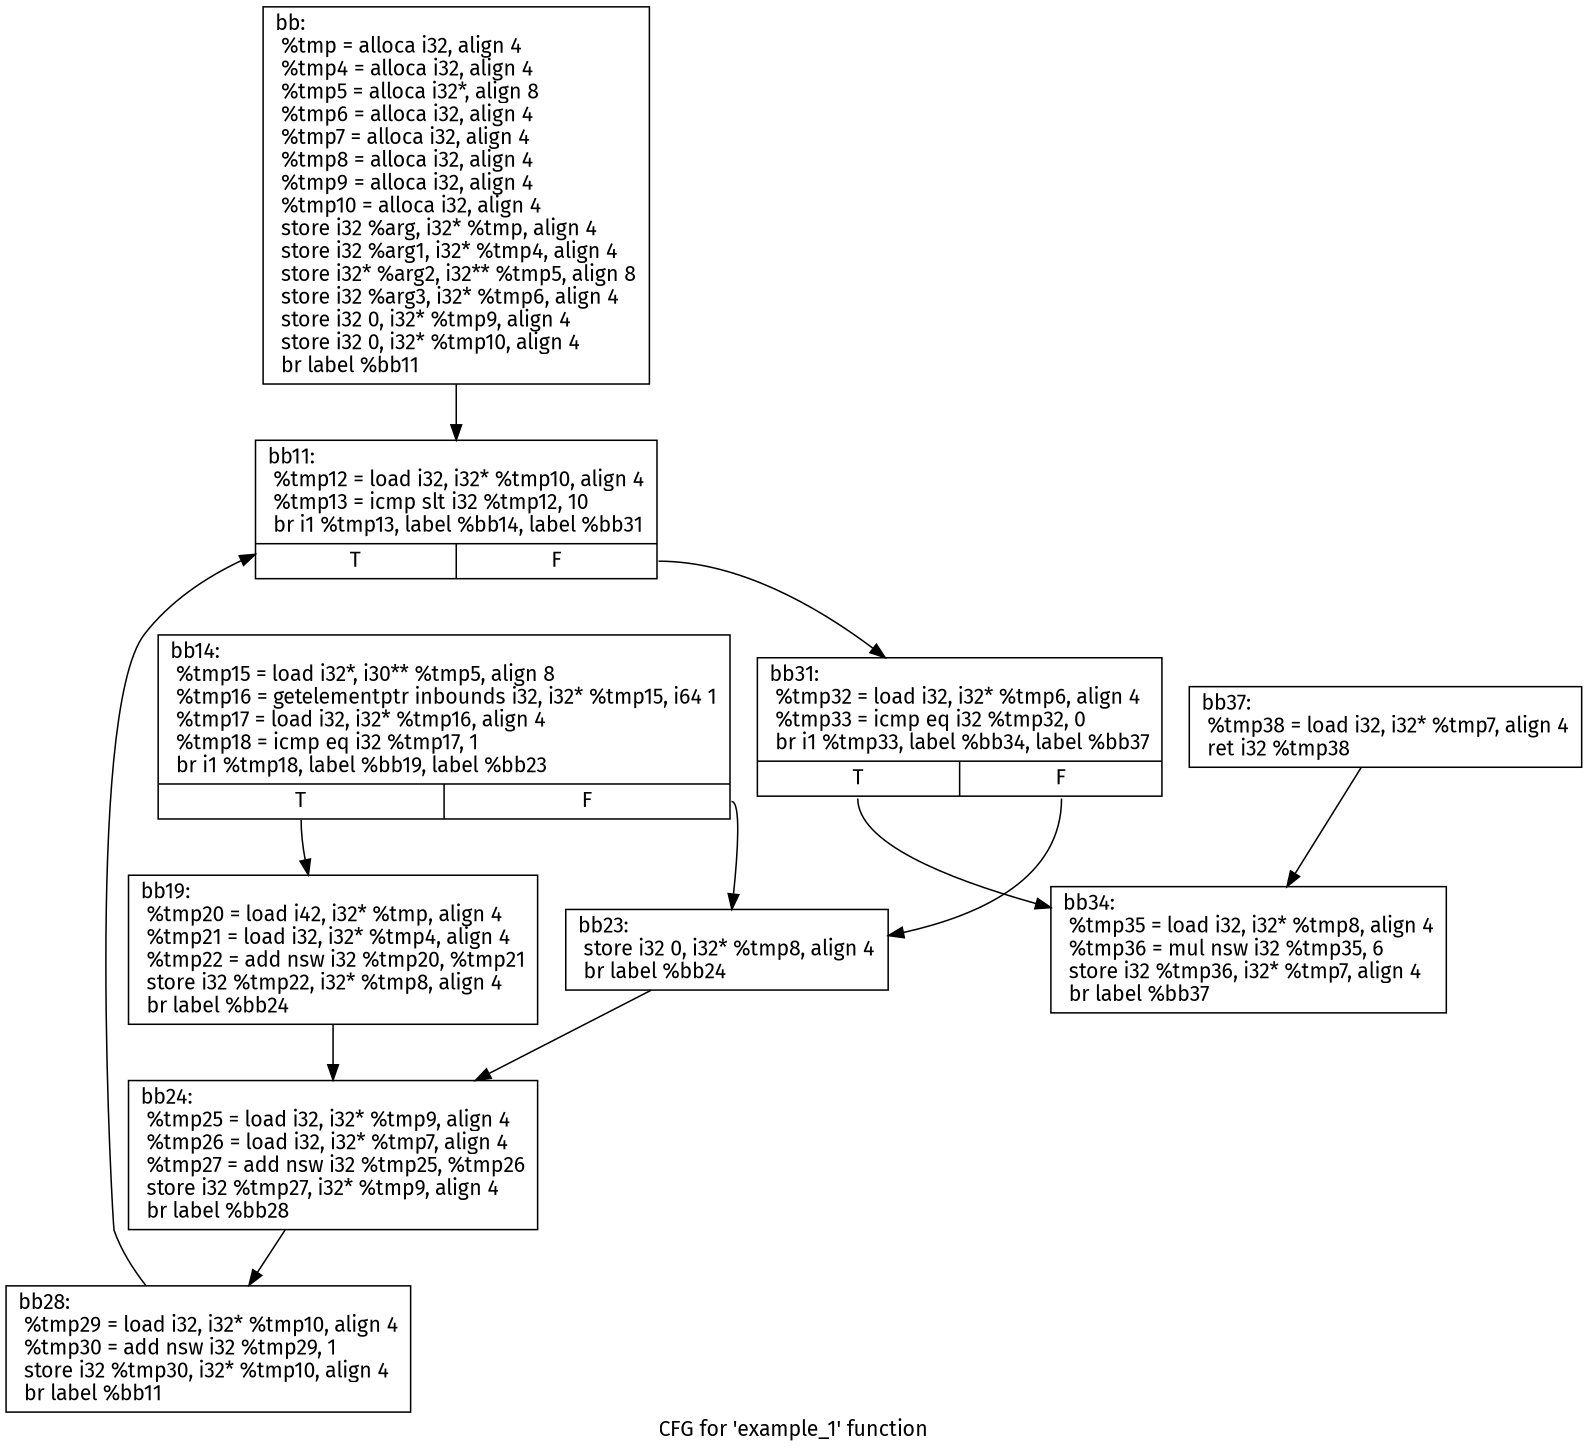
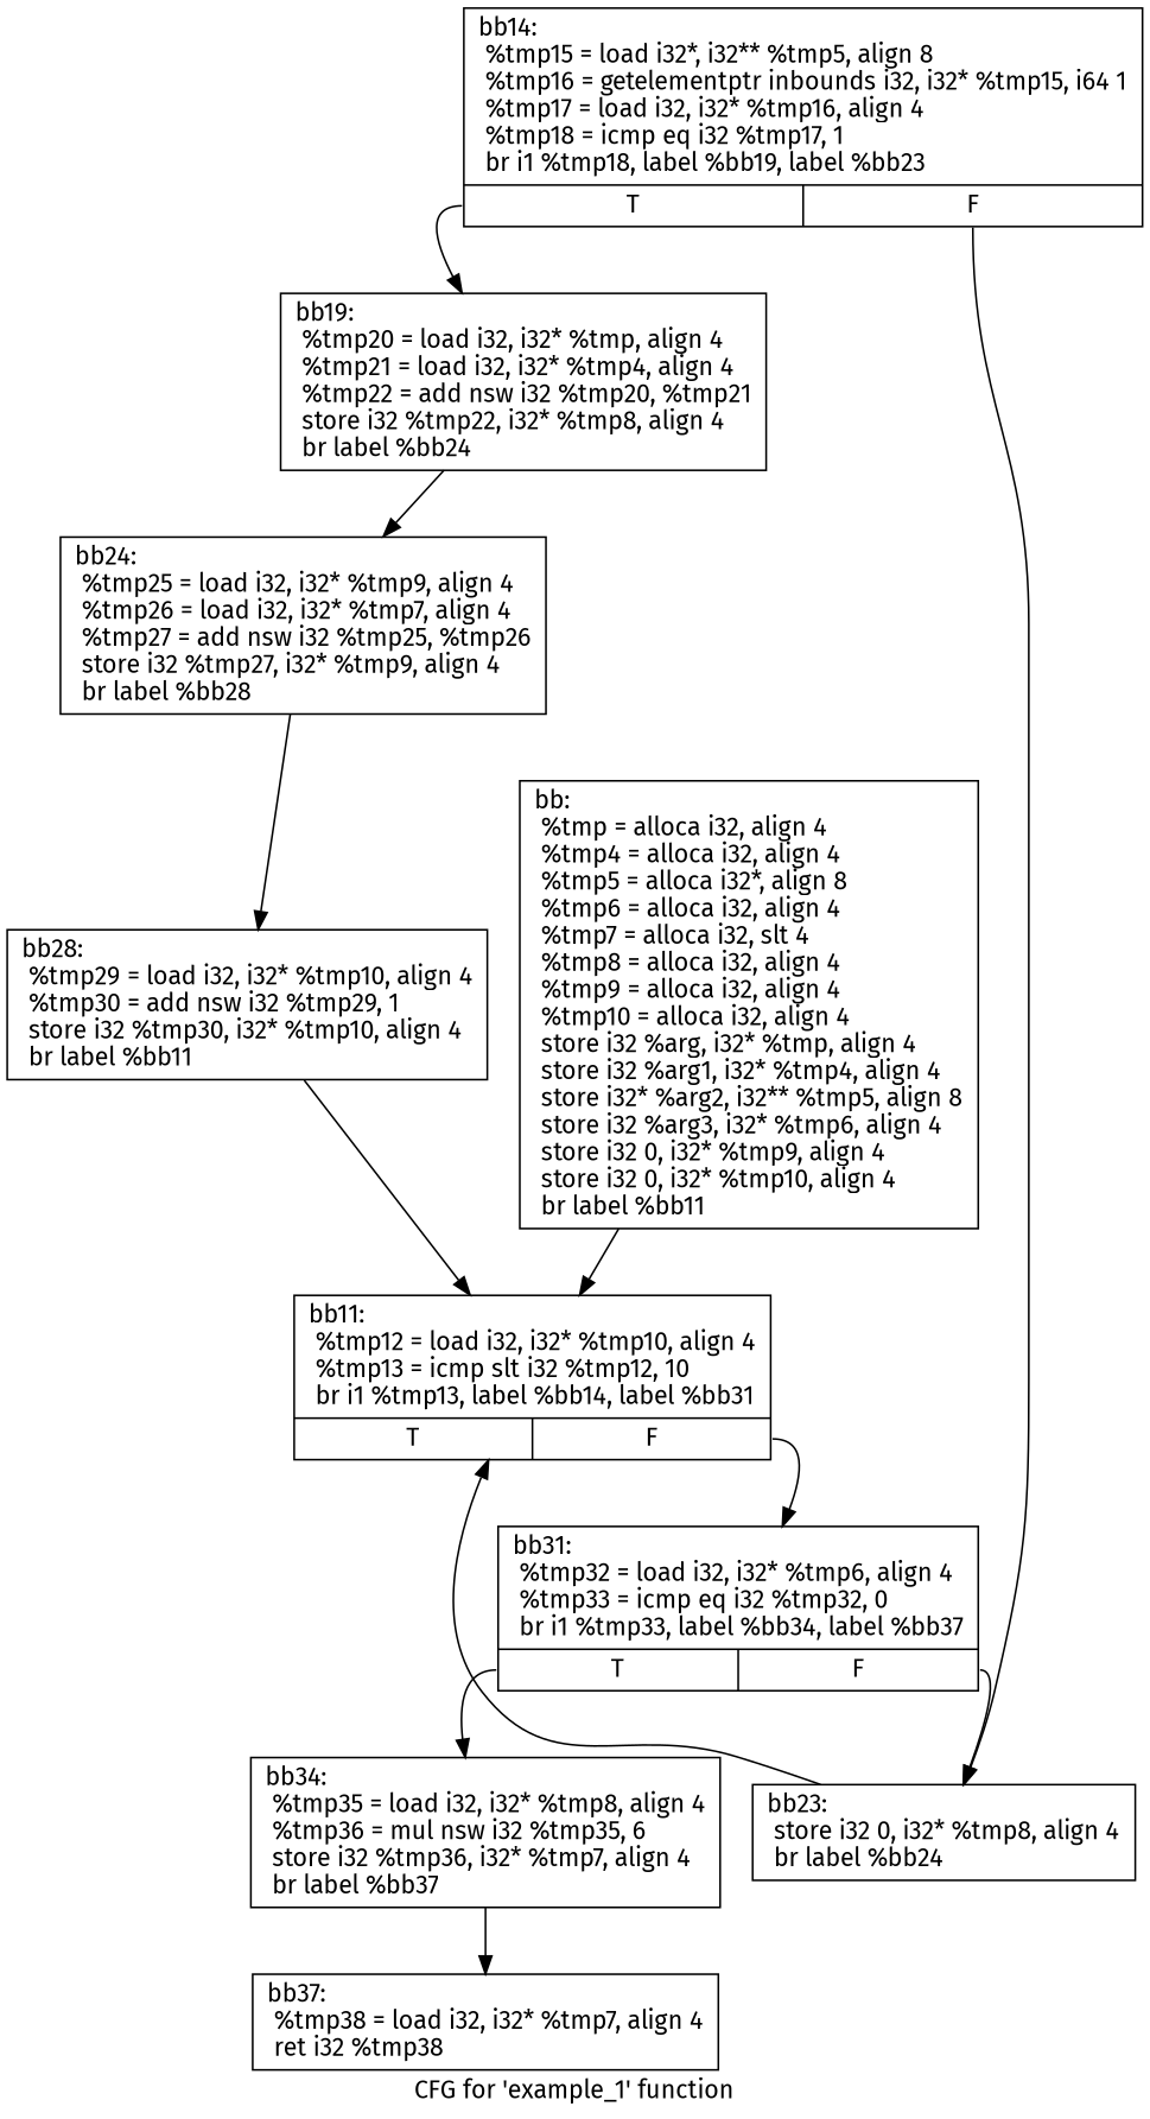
  digraph {
    fontname="Fira Sans"
    label="CFG for 'example_1' function"
    node [fontname="Fira Sans" shape=record]
    edge [fontname="Fira Sans"]
-   n1 [label="{bb:\l  %tmp = alloca i32, align 4\l  %tmp4 = alloca i32, align 4\l  %tmp5 = alloca i32*, align 8\l  %tmp6 = alloca i32, align 4\l  %tmp7 = alloca i32, align 4\l  %tmp8 = alloca i32, align 4\l  %tmp9 = alloca i32, align 4\l  %tmp10 = alloca i32, align 4\l  store i32 %arg, i32* %tmp, align 4\l  store i32 %arg1, i32* %tmp4, align 4\l  store i32* %arg2, i32** %tmp5, align 8\l  store i32 %arg3, i32* %tmp6, align 4\l  store i32 0, i32* %tmp9, align 4\l  store i32 0, i32* %tmp10, align 4\l  br label %bb11\l}"]
+   n1 [label="{bb:\l  %tmp = alloca i32, align 4\l  %tmp4 = alloca i32, align 4\l  %tmp5 = alloca i32*, align 8\l  %tmp6 = alloca i32, align 4\l  %tmp7 = alloca i32, slt 4\l  %tmp8 = alloca i32, align 4\l  %tmp9 = alloca i32, align 4\l  %tmp10 = alloca i32, align 4\l  store i32 %arg, i32* %tmp, align 4\l  store i32 %arg1, i32* %tmp4, align 4\l  store i32* %arg2, i32** %tmp5, align 8\l  store i32 %arg3, i32* %tmp6, align 4\l  store i32 0, i32* %tmp9, align 4\l  store i32 0, i32* %tmp10, align 4\l  br label %bb11\l}"]
    n2 [label="{bb11:                                             \l  %tmp12 = load i32, i32* %tmp10, align 4\l  %tmp13 = icmp slt i32 %tmp12, 10\l  br i1 %tmp13, label %bb14, label %bb31\l|{<s0>T|<s1>F}}"]
    n3 [label="{bb31:                                             \l  %tmp32 = load i32, i32* %tmp6, align 4\l  %tmp33 = icmp eq i32 %tmp32, 0\l  br i1 %tmp33, label %bb34, label %bb37\l|{<s0>T|<s1>F}}"]
-   n4 [label="{bb14:                                             \l  %tmp15 = load i32*, i30** %tmp5, align 8\l  %tmp16 = getelementptr inbounds i32, i32* %tmp15, i64 1\l  %tmp17 = load i32, i32* %tmp16, align 4\l  %tmp18 = icmp eq i32 %tmp17, 1\l  br i1 %tmp18, label %bb19, label %bb23\l|{<s0>T|<s1>F}}"]
-   n5 [label="{bb19:                                             \l  %tmp20 = load i42, i32* %tmp, align 4\l  %tmp21 = load i32, i32* %tmp4, align 4\l  %tmp22 = add nsw i32 %tmp20, %tmp21\l  store i32 %tmp22, i32* %tmp8, align 4\l  br label %bb24\l}"]
+   n4 [label="{bb14:                                             \l  %tmp15 = load i32*, i32** %tmp5, align 8\l  %tmp16 = getelementptr inbounds i32, i32* %tmp15, i64 1\l  %tmp17 = load i32, i32* %tmp16, align 4\l  %tmp18 = icmp eq i32 %tmp17, 1\l  br i1 %tmp18, label %bb19, label %bb23\l|{<s0>T|<s1>F}}"]
+   n5 [label="{bb19:                                             \l  %tmp20 = load i32, i32* %tmp, align 4\l  %tmp21 = load i32, i32* %tmp4, align 4\l  %tmp22 = add nsw i32 %tmp20, %tmp21\l  store i32 %tmp22, i32* %tmp8, align 4\l  br label %bb24\l}"]
    n6 [label="{bb23:                                             \l  store i32 0, i32* %tmp8, align 4\l  br label %bb24\l}"]
    n7 [label="{bb34:                                             \l  %tmp35 = load i32, i32* %tmp8, align 4\l  %tmp36 = mul nsw i32 %tmp35, 6\l  store i32 %tmp36, i32* %tmp7, align 4\l  br label %bb37\l}"]
    n8 [label="{bb24:                                             \l  %tmp25 = load i32, i32* %tmp9, align 4\l  %tmp26 = load i32, i32* %tmp7, align 4\l  %tmp27 = add nsw i32 %tmp25, %tmp26\l  store i32 %tmp27, i32* %tmp9, align 4\l  br label %bb28\l}"]
    n9 [label="{bb37:                                             \l  %tmp38 = load i32, i32* %tmp7, align 4\l  ret i32 %tmp38\l}"]
    n10 [label="{bb28:                                             \l  %tmp29 = load i32, i32* %tmp10, align 4\l  %tmp30 = add nsw i32 %tmp29, 1\l  store i32 %tmp30, i32* %tmp10, align 4\l  br label %bb11\l}"]
    n1 -> n2
    n2 -> n3 [tailport=s1]
    n3 -> n6 [tailport=s1]
    n3 -> n7 [tailport=s0]
    n4 -> n5 [tailport=s0]
    n4 -> n6 [tailport=s1]
    n5 -> n8
-   n6 -> n8
-   n9 -> n7
+   n6 -> n2
+   n7 -> n9
    n8 -> n10
    n10 -> n2
  }
